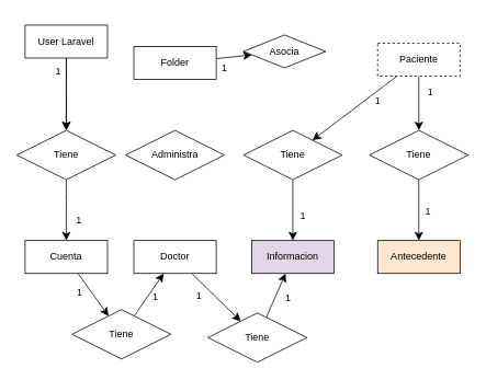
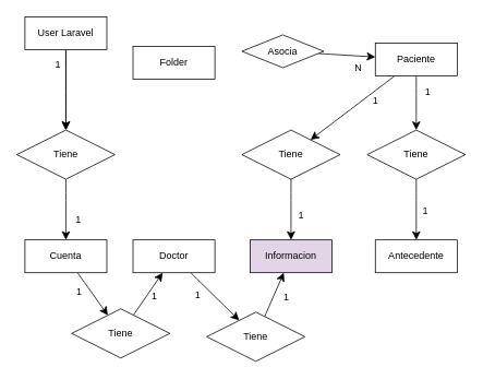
  <mxCell id="0" />
  <mxCell id="1" parent="0" />
  <mxCell id="2" value="" style="edgeStyle=none;curved=1;rounded=0;orthogonalLoop=1;jettySize=auto;html=1;fontSize=12;startSize=8;endSize=8;" edge="1" parent="1" source="5" target="8"><mxGeometry relative="1" as="geometry" /></mxCell>
  <mxCell id="3" value="" style="edgeStyle=none;curved=1;rounded=0;orthogonalLoop=1;jettySize=auto;html=1;fontSize=12;startSize=8;endSize=8;" edge="1" parent="1" source="5" target="8"><mxGeometry relative="1" as="geometry" /></mxCell>
  <mxCell id="4" value="1" style="edgeLabel;html=1;align=center;verticalAlign=middle;resizable=0;points=[];fontSize=12;" vertex="1" connectable="0" parent="3"><mxGeometry x="-0.622" relative="1" as="geometry"><mxPoint x="-11" y="-1" as="offset" /></mxGeometry></mxCell>
- <mxCell id="5" value="User Laravel" style="whiteSpace=wrap;html=1;align=center;" parent="1" vertex="1"><mxGeometry x="30" y="30" width="100" height="40" as="geometry" /></mxCell>
+ <mxCell id="5" value="User Laravel" style="whiteSpace=wrap;html=1;align=center;" parent="1" vertex="1"><mxGeometry x="30" y="20" width="100" height="40" as="geometry" /></mxCell>
  <mxCell id="6" value="" style="edgeStyle=none;curved=1;rounded=0;orthogonalLoop=1;jettySize=auto;html=1;fontSize=12;startSize=8;endSize=8;" edge="1" parent="1" source="8" target="11"><mxGeometry relative="1" as="geometry" /></mxCell>
  <mxCell id="7" value="1" style="edgeLabel;html=1;align=center;verticalAlign=middle;resizable=0;points=[];fontSize=12;" vertex="1" connectable="0" parent="6"><mxGeometry x="0.261" y="1" relative="1" as="geometry"><mxPoint x="13" y="1" as="offset" /></mxGeometry></mxCell>
  <mxCell id="8" value="Tiene" style="shape=rhombus;perimeter=rhombusPerimeter;whiteSpace=wrap;html=1;align=center;" parent="1" vertex="1"><mxGeometry x="20" y="158" width="120" height="60" as="geometry" /></mxCell>
  <mxCell id="9" value="" style="edgeStyle=none;curved=1;rounded=0;orthogonalLoop=1;jettySize=auto;html=1;fontSize=12;startSize=8;endSize=8;" edge="1" parent="1" source="11" target="27"><mxGeometry relative="1" as="geometry" /></mxCell>
  <mxCell id="10" value="1" style="edgeLabel;html=1;align=center;verticalAlign=middle;resizable=0;points=[];fontSize=12;" vertex="1" connectable="0" parent="9"><mxGeometry x="-0.574" relative="1" as="geometry"><mxPoint x="-7" y="12" as="offset" /></mxGeometry></mxCell>
  <mxCell id="11" value="Cuenta" style="whiteSpace=wrap;html=1;align=center;" vertex="1" parent="1"><mxGeometry x="30" y="292" width="100" height="40" as="geometry" /></mxCell>
- <mxCell id="12" value="" style="edgeStyle=none;curved=1;rounded=0;orthogonalLoop=1;jettySize=auto;html=1;fontSize=12;startSize=8;endSize=8;" edge="1" parent="1" source="14" target="31"><mxGeometry relative="1" as="geometry" /></mxCell>
- <mxCell id="13" value="1" style="edgeLabel;html=1;align=center;verticalAlign=middle;resizable=0;points=[];fontSize=12;" vertex="1" connectable="0" parent="12"><mxGeometry x="-0.57" y="1" relative="1" as="geometry"><mxPoint x="1" y="14" as="offset" /></mxGeometry></mxCell>
  <mxCell id="14" value="Folder" style="whiteSpace=wrap;html=1;align=center;" vertex="1" parent="1"><mxGeometry x="162" y="56" width="100" height="40" as="geometry" /></mxCell>
  <mxCell id="15" style="edgeStyle=none;curved=1;rounded=0;orthogonalLoop=1;jettySize=auto;html=1;fontSize=12;startSize=8;endSize=8;" edge="1" parent="1" source="17" target="34"><mxGeometry relative="1" as="geometry" /></mxCell>
  <mxCell id="16" value="1" style="edgeLabel;html=1;align=center;verticalAlign=middle;resizable=0;points=[];fontSize=12;" vertex="1" connectable="0" parent="15"><mxGeometry x="-0.417" y="-2" relative="1" as="geometry"><mxPoint x="-8" y="8" as="offset" /></mxGeometry></mxCell>
  <mxCell id="17" value="Doctor" style="whiteSpace=wrap;html=1;align=center;" vertex="1" parent="1"><mxGeometry x="162" y="292" width="100" height="40" as="geometry" /></mxCell>
  <mxCell id="18" value="" style="edgeStyle=none;curved=1;rounded=0;orthogonalLoop=1;jettySize=auto;html=1;fontSize=12;startSize=8;endSize=8;" edge="1" parent="1" source="22" target="37"><mxGeometry relative="1" as="geometry" /></mxCell>
  <mxCell id="19" value="1" style="edgeLabel;html=1;align=center;verticalAlign=middle;resizable=0;points=[];fontSize=12;" vertex="1" connectable="0" parent="18"><mxGeometry x="0.5" y="-1" relative="1" as="geometry"><mxPoint x="54" y="-28" as="offset" /></mxGeometry></mxCell>
  <mxCell id="20" style="edgeStyle=none;curved=1;rounded=0;orthogonalLoop=1;jettySize=auto;html=1;fontSize=12;startSize=8;endSize=8;" edge="1" parent="1" source="22" target="40"><mxGeometry relative="1" as="geometry" /></mxCell>
  <mxCell id="21" value="1" style="edgeLabel;html=1;align=center;verticalAlign=middle;resizable=0;points=[];fontSize=12;" vertex="1" connectable="0" parent="20"><mxGeometry x="-0.652" relative="1" as="geometry"><mxPoint x="13" y="8" as="offset" /></mxGeometry></mxCell>
- <mxCell id="22" value="Paciente" style="whiteSpace=wrap;html=1;align=center;dashed=1;" vertex="1" parent="1"><mxGeometry x="458" y="52" width="100" height="40" as="geometry" /></mxCell>
+ <mxCell id="22" value="Paciente" style="whiteSpace=wrap;html=1;align=center;" vertex="1" parent="1"><mxGeometry x="458" y="52" width="100" height="40" as="geometry" /></mxCell>
  <mxCell id="23" value="Informacion" style="whiteSpace=wrap;html=1;align=center;fillColor=#e1d5e7;" vertex="1" parent="1"><mxGeometry x="305" y="292" width="100" height="40" as="geometry" /></mxCell>
- <mxCell id="24" value="Antecedente" style="whiteSpace=wrap;html=1;align=center;fillColor=#ffe6cc;" vertex="1" parent="1"><mxGeometry x="458" y="292" width="100" height="40" as="geometry" /></mxCell>
+ <mxCell id="24" value="Antecedente" style="whiteSpace=wrap;html=1;align=center;" vertex="1" parent="1"><mxGeometry x="458" y="292" width="100" height="40" as="geometry" /></mxCell>
  <mxCell id="25" value="" style="edgeStyle=none;curved=1;rounded=0;orthogonalLoop=1;jettySize=auto;html=1;fontSize=12;startSize=8;endSize=8;" edge="1" parent="1" source="27" target="17"><mxGeometry relative="1" as="geometry" /></mxCell>
  <mxCell id="26" value="1" style="edgeLabel;html=1;align=center;verticalAlign=middle;resizable=0;points=[];fontSize=12;" vertex="1" connectable="0" parent="25"><mxGeometry x="0.376" y="1" relative="1" as="geometry"><mxPoint x="1" y="13" as="offset" /></mxGeometry></mxCell>
  <mxCell id="27" value="Tiene" style="shape=rhombus;perimeter=rhombusPerimeter;whiteSpace=wrap;html=1;align=center;" vertex="1" parent="1"><mxGeometry x="87" y="376" width="120" height="60" as="geometry" /></mxCell>
- <mxCell id="28" value="Administra" style="shape=rhombus;perimeter=rhombusPerimeter;whiteSpace=wrap;html=1;align=center;" vertex="1" parent="1"><mxGeometry x="152" y="158" width="120" height="60" as="geometry" /></mxCell>
+ <mxCell id="29" value="" style="edgeStyle=none;curved=1;rounded=0;orthogonalLoop=1;jettySize=auto;html=1;fontSize=12;startSize=8;endSize=8;" edge="1" parent="1" source="31" target="22"><mxGeometry relative="1" as="geometry" /></mxCell>
+ <mxCell id="30" value="N" style="edgeLabel;html=1;align=center;verticalAlign=middle;resizable=0;points=[];fontSize=12;" vertex="1" connectable="0" parent="29"><mxGeometry x="0.315" y="-1" relative="1" as="geometry"><mxPoint x="2" y="13" as="offset" /></mxGeometry></mxCell>
  <mxCell id="31" value="Asocia" style="shape=rhombus;perimeter=rhombusPerimeter;whiteSpace=wrap;html=1;align=center;" vertex="1" parent="1"><mxGeometry x="295" y="42" width="100" height="40" as="geometry" /></mxCell>
  <mxCell id="32" value="" style="edgeStyle=none;curved=1;rounded=0;orthogonalLoop=1;jettySize=auto;html=1;fontSize=12;startSize=8;endSize=8;" edge="1" parent="1" source="34" target="23"><mxGeometry relative="1" as="geometry" /></mxCell>
  <mxCell id="33" value="1" style="edgeLabel;html=1;align=center;verticalAlign=middle;resizable=0;points=[];fontSize=12;" vertex="1" connectable="0" parent="32"><mxGeometry x="0.358" relative="1" as="geometry"><mxPoint x="10" y="13" as="offset" /></mxGeometry></mxCell>
  <mxCell id="34" value="Tiene" style="shape=rhombus;perimeter=rhombusPerimeter;whiteSpace=wrap;html=1;align=center;" vertex="1" parent="1"><mxGeometry x="252" y="380" width="120" height="60" as="geometry" /></mxCell>
  <mxCell id="35" style="edgeStyle=none;curved=1;rounded=0;orthogonalLoop=1;jettySize=auto;html=1;fontSize=12;startSize=8;endSize=8;" edge="1" parent="1" source="37" target="23"><mxGeometry relative="1" as="geometry" /></mxCell>
  <mxCell id="36" value="1" style="edgeLabel;html=1;align=center;verticalAlign=middle;resizable=0;points=[];fontSize=12;" vertex="1" connectable="0" parent="35"><mxGeometry x="0.272" y="1" relative="1" as="geometry"><mxPoint x="10" y="-4" as="offset" /></mxGeometry></mxCell>
  <mxCell id="37" value="Tiene" style="shape=rhombus;perimeter=rhombusPerimeter;whiteSpace=wrap;html=1;align=center;" vertex="1" parent="1"><mxGeometry x="295" y="158" width="120" height="60" as="geometry" /></mxCell>
  <mxCell id="38" style="edgeStyle=none;curved=1;rounded=0;orthogonalLoop=1;jettySize=auto;html=1;fontSize=12;startSize=8;endSize=8;" edge="1" parent="1" source="40" target="24"><mxGeometry relative="1" as="geometry" /></mxCell>
  <mxCell id="39" value="1" style="edgeLabel;html=1;align=center;verticalAlign=middle;resizable=0;points=[];fontSize=12;" vertex="1" connectable="0" parent="38"><mxGeometry x="0.15" relative="1" as="geometry"><mxPoint x="10" y="-5" as="offset" /></mxGeometry></mxCell>
  <mxCell id="40" value="Tiene" style="shape=rhombus;perimeter=rhombusPerimeter;whiteSpace=wrap;html=1;align=center;" vertex="1" parent="1"><mxGeometry x="448" y="158" width="120" height="60" as="geometry" /></mxCell>
  <mxCell id="41" style="edgeStyle=none;curved=1;rounded=0;orthogonalLoop=1;jettySize=auto;html=1;exitX=1;exitY=1;exitDx=0;exitDy=0;fontSize=12;startSize=8;endSize=8;" edge="1" parent="1" source="37" target="37"><mxGeometry relative="1" as="geometry" /></mxCell>
